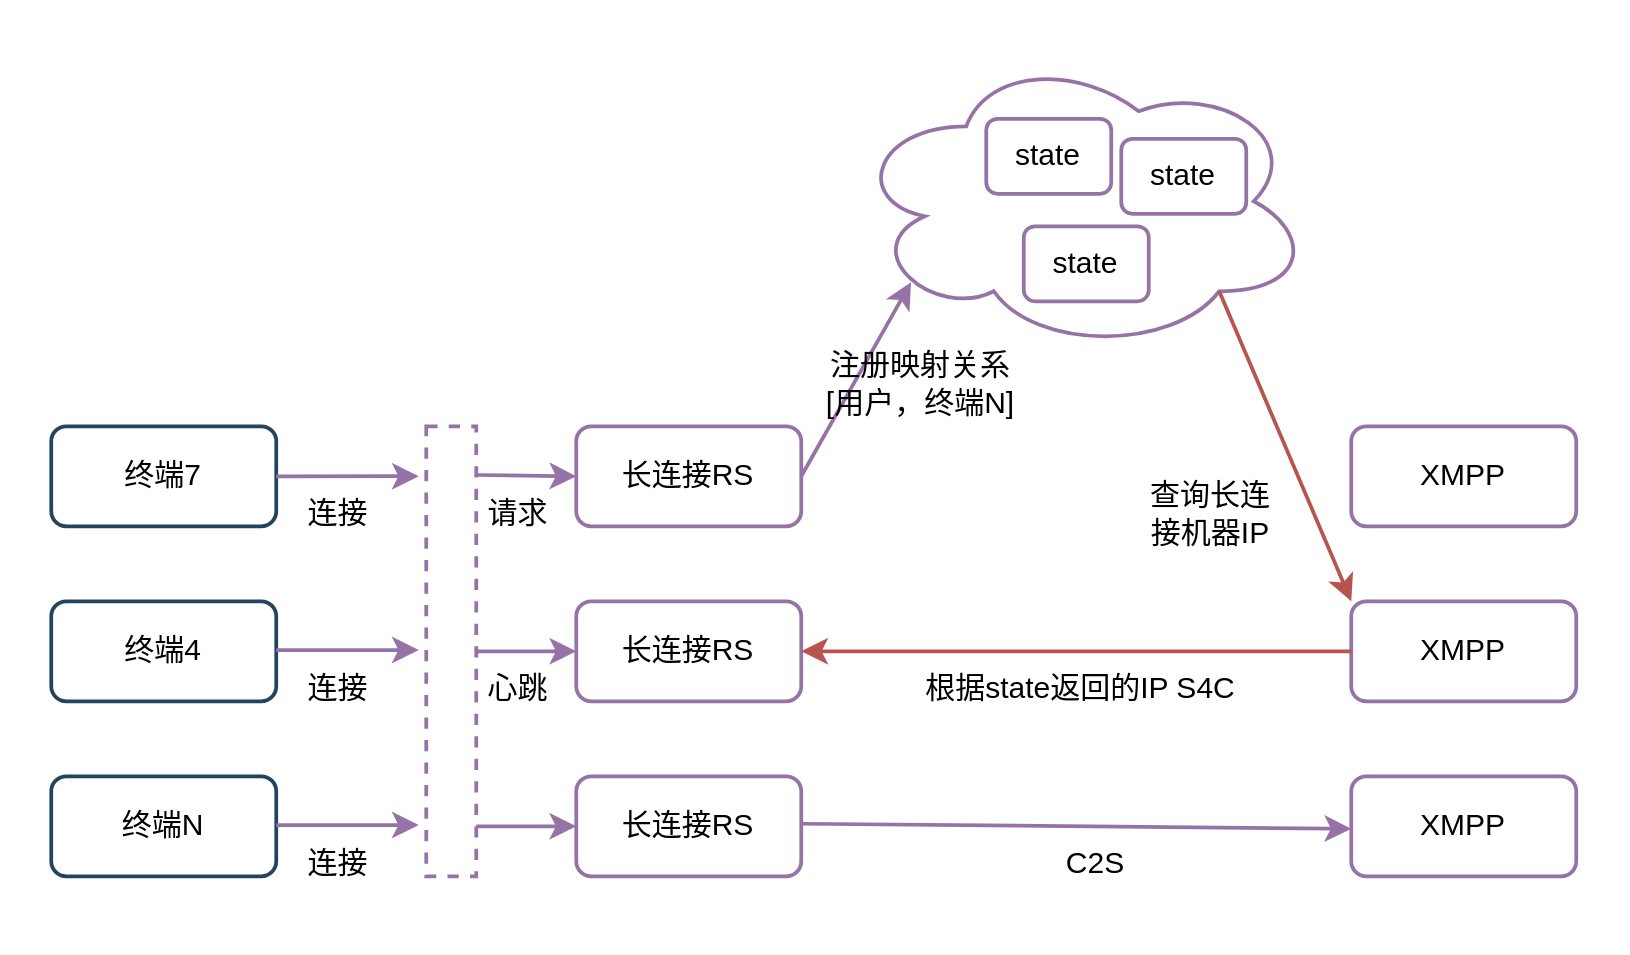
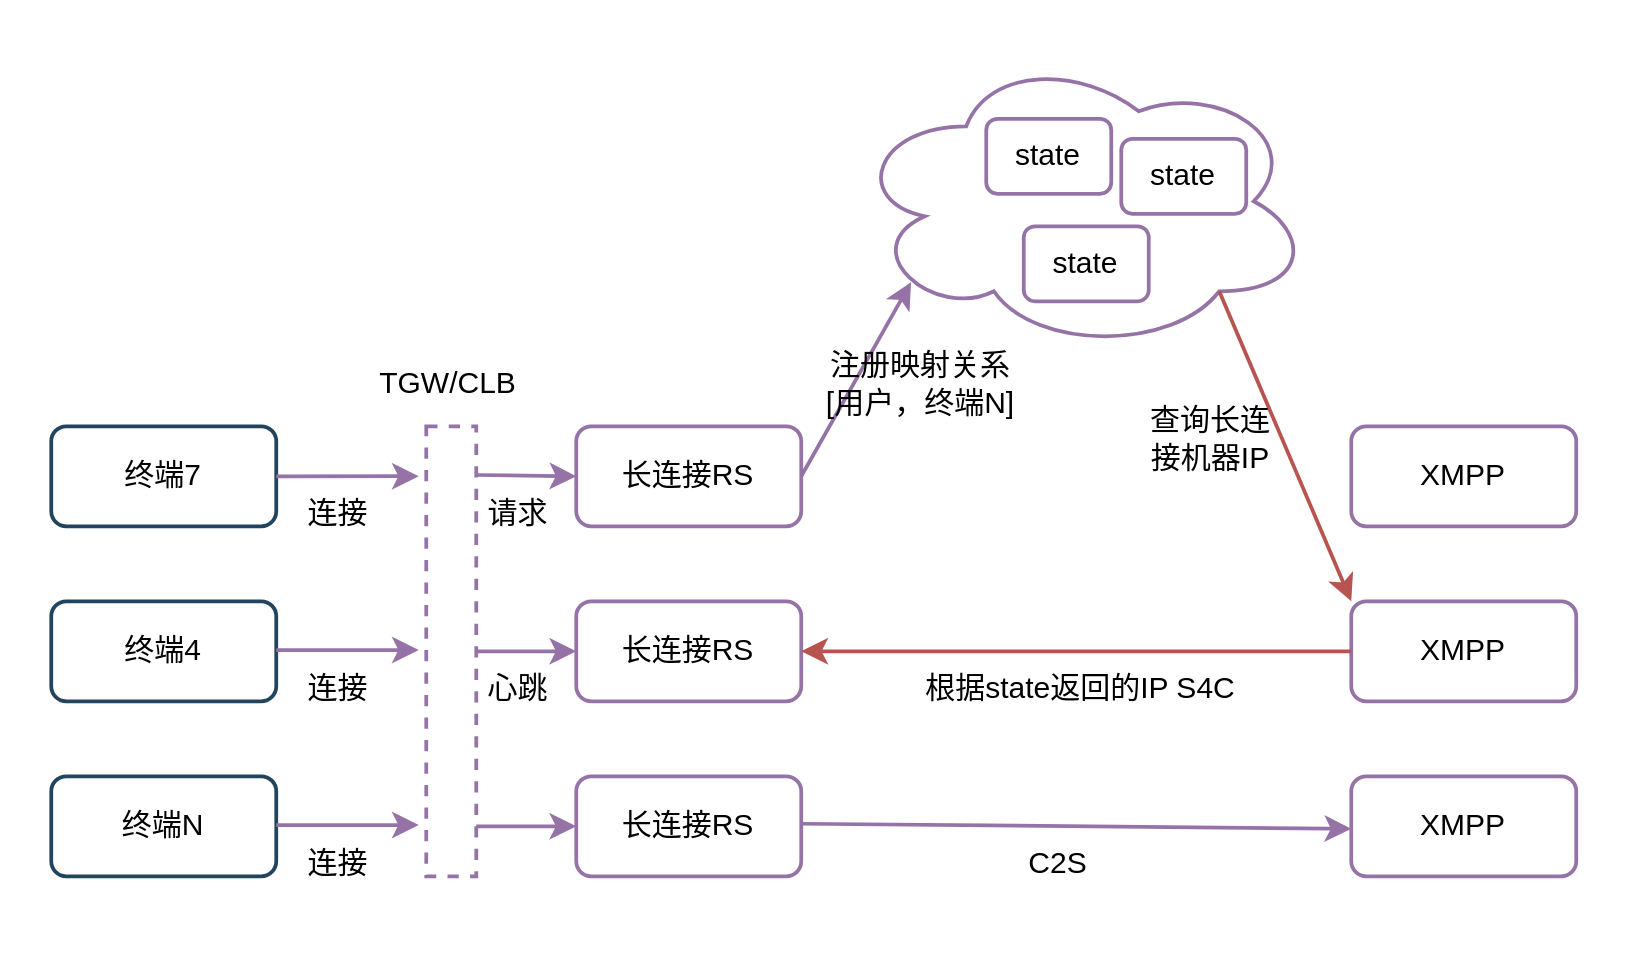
  <mxCell id="0" />
  <mxCell id="1" parent="0" />
  <mxCell id="2" value="心跳" style="rounded=1;whiteSpace=wrap;html=1;fillColor=none;strokeWidth=1.5;strokeColor=none;" vertex="1" parent="1"><mxGeometry x="182" y="260" width="50" height="30" as="geometry" /></mxCell>
  <mxCell id="3" value="请求" style="rounded=1;whiteSpace=wrap;html=1;fillColor=none;strokeWidth=1.5;strokeColor=none;" vertex="1" parent="1"><mxGeometry x="182" y="190" width="50" height="30" as="geometry" /></mxCell>
  <mxCell id="4" value="连接" style="rounded=1;whiteSpace=wrap;html=1;fillColor=none;strokeWidth=1.5;strokeColor=none;" vertex="1" parent="1"><mxGeometry x="110" y="330" width="50" height="30" as="geometry" /></mxCell>
  <mxCell id="5" value="连接" style="rounded=1;whiteSpace=wrap;html=1;fillColor=none;strokeWidth=1.5;strokeColor=none;" vertex="1" parent="1"><mxGeometry x="110" y="260" width="50" height="30" as="geometry" /></mxCell>
  <mxCell id="6" value="连接" style="rounded=1;whiteSpace=wrap;html=1;fillColor=none;strokeWidth=1.5;strokeColor=none;" vertex="1" parent="1"><mxGeometry x="110" y="190" width="50" height="30" as="geometry" /></mxCell>
  <mxCell id="7" value="" style="ellipse;shape=cloud;whiteSpace=wrap;html=1;fillColor=none;strokeWidth=1.5;strokeColor=#9673a6;" vertex="1" parent="1"><mxGeometry x="340" y="20" width="184" height="120" as="geometry" /></mxCell>
  <mxCell id="8" value="state" style="rounded=1;whiteSpace=wrap;html=1;fillColor=none;strokeWidth=1.5;strokeColor=#9673a6;" vertex="1" parent="1"><mxGeometry x="394" y="47" width="50" height="30" as="geometry" /></mxCell>
  <mxCell id="9" value="长连接RS" style="rounded=1;whiteSpace=wrap;html=1;fillColor=none;strokeWidth=1.5;strokeColor=#9673a6;" vertex="1" parent="1"><mxGeometry x="230" y="240" width="90" height="40" as="geometry" /></mxCell>
  <mxCell id="10" value="终端7" style="rounded=1;whiteSpace=wrap;html=1;fillColor=none;strokeWidth=1.5;strokeColor=#23445d;" vertex="1" parent="1"><mxGeometry x="20" y="170" width="90" height="40" as="geometry" /></mxCell>
  <mxCell id="11" value="终端4" style="rounded=1;whiteSpace=wrap;html=1;fillColor=none;strokeWidth=1.5;strokeColor=#23445d;" vertex="1" parent="1"><mxGeometry x="20" y="240" width="90" height="40" as="geometry" /></mxCell>
  <mxCell id="12" value="终端N" style="rounded=1;whiteSpace=wrap;html=1;fillColor=none;strokeWidth=1.5;strokeColor=#23445d;" vertex="1" parent="1"><mxGeometry x="20" y="310" width="90" height="40" as="geometry" /></mxCell>
  <mxCell id="13" value="state" style="rounded=1;whiteSpace=wrap;html=1;fillColor=none;strokeWidth=1.5;strokeColor=#9673a6;" vertex="1" parent="1"><mxGeometry x="448" y="55" width="50" height="30" as="geometry" /></mxCell>
  <mxCell id="14" value="state" style="rounded=1;whiteSpace=wrap;html=1;fillColor=none;strokeWidth=1.5;strokeColor=#9673a6;" vertex="1" parent="1"><mxGeometry x="409" y="90" width="50" height="30" as="geometry" /></mxCell>
  <mxCell id="15" value="XMPP" style="rounded=1;whiteSpace=wrap;html=1;fillColor=none;strokeWidth=1.5;strokeColor=#9673a6;" vertex="1" parent="1"><mxGeometry x="540" y="240" width="90" height="40" as="geometry" /></mxCell>
  <mxCell id="16" value="" style="rounded=0;whiteSpace=wrap;html=1;fillColor=none;strokeWidth=1.5;dashed=1;strokeColor=#9673a6;" vertex="1" parent="1"><mxGeometry x="170" y="170" width="20" height="180" as="geometry" /></mxCell>
  <mxCell id="17" value="" style="endArrow=classic;html=1;rounded=0;strokeWidth=1.5;entryX=-0.15;entryY=0.111;entryDx=0;entryDy=0;entryPerimeter=0;fillColor=#e1d5e7;strokeColor=#9673a6;" edge="1" parent="1" target="16"><mxGeometry width="50" height="50" relative="1" as="geometry"><mxPoint x="110" y="190" as="sourcePoint" /><mxPoint x="160" y="140" as="targetPoint" /></mxGeometry></mxCell>
  <mxCell id="18" value="" style="endArrow=classic;html=1;rounded=0;strokeWidth=1.5;entryX=-0.15;entryY=0.111;entryDx=0;entryDy=0;entryPerimeter=0;fillColor=#e1d5e7;strokeColor=#9673a6;" edge="1" parent="1"><mxGeometry width="50" height="50" relative="1" as="geometry"><mxPoint x="110" y="259.5" as="sourcePoint" /><mxPoint x="167" y="259.5" as="targetPoint" /></mxGeometry></mxCell>
  <mxCell id="19" value="" style="endArrow=classic;html=1;rounded=0;strokeWidth=1.5;entryX=-0.15;entryY=0.111;entryDx=0;entryDy=0;entryPerimeter=0;fillColor=#e1d5e7;strokeColor=#9673a6;" edge="1" parent="1"><mxGeometry width="50" height="50" relative="1" as="geometry"><mxPoint x="110" y="329.5" as="sourcePoint" /><mxPoint x="167" y="329.5" as="targetPoint" /></mxGeometry></mxCell>
  <mxCell id="20" value="" style="endArrow=classic;html=1;rounded=0;strokeWidth=1.5;entryX=0;entryY=0.5;entryDx=0;entryDy=0;fillColor=#e1d5e7;strokeColor=#9673a6;" edge="1" parent="1" target="23"><mxGeometry width="50" height="50" relative="1" as="geometry"><mxPoint x="190" y="189.5" as="sourcePoint" /><mxPoint x="247" y="189.5" as="targetPoint" /></mxGeometry></mxCell>
  <mxCell id="21" value="" style="endArrow=classic;html=1;rounded=0;strokeWidth=1.5;entryX=0;entryY=0.5;entryDx=0;entryDy=0;fillColor=#e1d5e7;strokeColor=#9673a6;" edge="1" parent="1" target="9"><mxGeometry width="50" height="50" relative="1" as="geometry"><mxPoint x="190" y="260" as="sourcePoint" /><mxPoint x="245" y="307.5" as="targetPoint" /></mxGeometry></mxCell>
  <mxCell id="22" value="" style="endArrow=classic;html=1;rounded=0;strokeWidth=1.5;entryX=0;entryY=0.5;entryDx=0;entryDy=0;fillColor=#e1d5e7;strokeColor=#9673a6;" edge="1" parent="1" target="24"><mxGeometry width="50" height="50" relative="1" as="geometry"><mxPoint x="190" y="330" as="sourcePoint" /><mxPoint x="245" y="377.5" as="targetPoint" /></mxGeometry></mxCell>
  <mxCell id="23" value="长连接RS" style="rounded=1;whiteSpace=wrap;html=1;fillColor=none;strokeWidth=1.5;strokeColor=#9673a6;" vertex="1" parent="1"><mxGeometry x="230" y="170" width="90" height="40" as="geometry" /></mxCell>
  <mxCell id="24" value="长连接RS" style="rounded=1;whiteSpace=wrap;html=1;fillColor=none;strokeWidth=1.5;strokeColor=#9673a6;" vertex="1" parent="1"><mxGeometry x="230" y="310" width="90" height="40" as="geometry" /></mxCell>
  <mxCell id="25" value="XMPP" style="rounded=1;whiteSpace=wrap;html=1;fillColor=none;strokeWidth=1.5;strokeColor=#9673a6;" vertex="1" parent="1"><mxGeometry x="540" y="170" width="90" height="40" as="geometry" /></mxCell>
  <mxCell id="26" value="XMPP" style="rounded=1;whiteSpace=wrap;html=1;fillColor=none;strokeWidth=1.5;strokeColor=#9673a6;" vertex="1" parent="1"><mxGeometry x="540" y="310" width="90" height="40" as="geometry" /></mxCell>
  <mxCell id="27" value="" style="endArrow=classic;html=1;rounded=0;strokeWidth=1.5;entryX=0.13;entryY=0.77;entryDx=0;entryDy=0;entryPerimeter=0;exitX=1;exitY=0.5;exitDx=0;exitDy=0;fillColor=#e1d5e7;strokeColor=#9673a6;" edge="1" parent="1" source="23" target="7"><mxGeometry width="50" height="50" relative="1" as="geometry"><mxPoint x="320" y="260" as="sourcePoint" /><mxPoint x="360" y="210" as="targetPoint" /></mxGeometry></mxCell>
  <mxCell id="28" value="" style="endArrow=classic;html=1;rounded=0;strokeWidth=1.5;entryX=0;entryY=0.5;entryDx=0;entryDy=0;exitX=1;exitY=0.5;exitDx=0;exitDy=0;fillColor=#e1d5e7;strokeColor=#9673a6;" edge="1" parent="1"><mxGeometry width="50" height="50" relative="1" as="geometry"><mxPoint x="320" y="329" as="sourcePoint" /><mxPoint x="540" y="331" as="targetPoint" /></mxGeometry></mxCell>
  <mxCell id="29" value="" style="endArrow=classic;html=1;rounded=0;strokeWidth=1.5;entryX=1;entryY=0.5;entryDx=0;entryDy=0;exitX=0;exitY=0.5;exitDx=0;exitDy=0;fillColor=#f8cecc;strokeColor=#b85450;" edge="1" parent="1" source="15" target="9"><mxGeometry width="50" height="50" relative="1" as="geometry"><mxPoint x="363" y="410" as="sourcePoint" /><mxPoint x="583" y="412" as="targetPoint" /></mxGeometry></mxCell>
  <mxCell id="30" value="" style="endArrow=classic;html=1;rounded=0;strokeWidth=1.5;entryX=0;entryY=0;entryDx=0;entryDy=0;exitX=0.8;exitY=0.8;exitDx=0;exitDy=0;exitPerimeter=0;fillColor=#f8cecc;strokeColor=#b85450;" edge="1" parent="1" source="7" target="15"><mxGeometry width="50" height="50" relative="1" as="geometry"><mxPoint x="498" y="200" as="sourcePoint" /><mxPoint x="278" y="200" as="targetPoint" /></mxGeometry></mxCell>
+ <mxCell id="31" value="TGW/CLB" style="rounded=1;whiteSpace=wrap;html=1;fillColor=none;strokeWidth=1.5;strokeColor=none;" vertex="1" parent="1"><mxGeometry x="154" y="138" width="50" height="30" as="geometry" /></mxCell>
  <mxCell id="32" value="注册映射关系&lt;br&gt;[用户，终端N]" style="rounded=1;whiteSpace=wrap;html=1;fillColor=none;strokeWidth=1.5;strokeColor=none;" vertex="1" parent="1"><mxGeometry x="300" y="138" width="136" height="30" as="geometry" /></mxCell>
- <mxCell id="33" value="C2S" style="rounded=1;whiteSpace=wrap;html=1;fillColor=none;strokeWidth=1.5;strokeColor=none;" vertex="1" parent="1"><mxGeometry x="413" y="330" width="50" height="30" as="geometry" /></mxCell>
- <mxCell id="34" value="查询长连接机器IP" style="rounded=1;whiteSpace=wrap;html=1;fillColor=none;strokeWidth=1.5;strokeColor=none;" vertex="1" parent="1"><mxGeometry x="459" y="190" width="50" height="30" as="geometry" /></mxCell>
+ <mxCell id="33" value="C2S" style="rounded=1;whiteSpace=wrap;html=1;fillColor=none;strokeWidth=1.5;strokeColor=none;" vertex="1" parent="1"><mxGeometry x="398" y="330" width="50" height="30" as="geometry" /></mxCell>
+ <mxCell id="34" value="查询长连接机器IP" style="rounded=1;whiteSpace=wrap;html=1;fillColor=none;strokeWidth=1.5;strokeColor=none;" vertex="1" parent="1"><mxGeometry x="459" y="160" width="50" height="30" as="geometry" /></mxCell>
  <mxCell id="35" value="根据state返回的IP S4C" style="rounded=1;whiteSpace=wrap;html=1;fillColor=none;strokeWidth=1.5;strokeColor=none;" vertex="1" parent="1"><mxGeometry x="366" y="260" width="132" height="30" as="geometry" /></mxCell>
